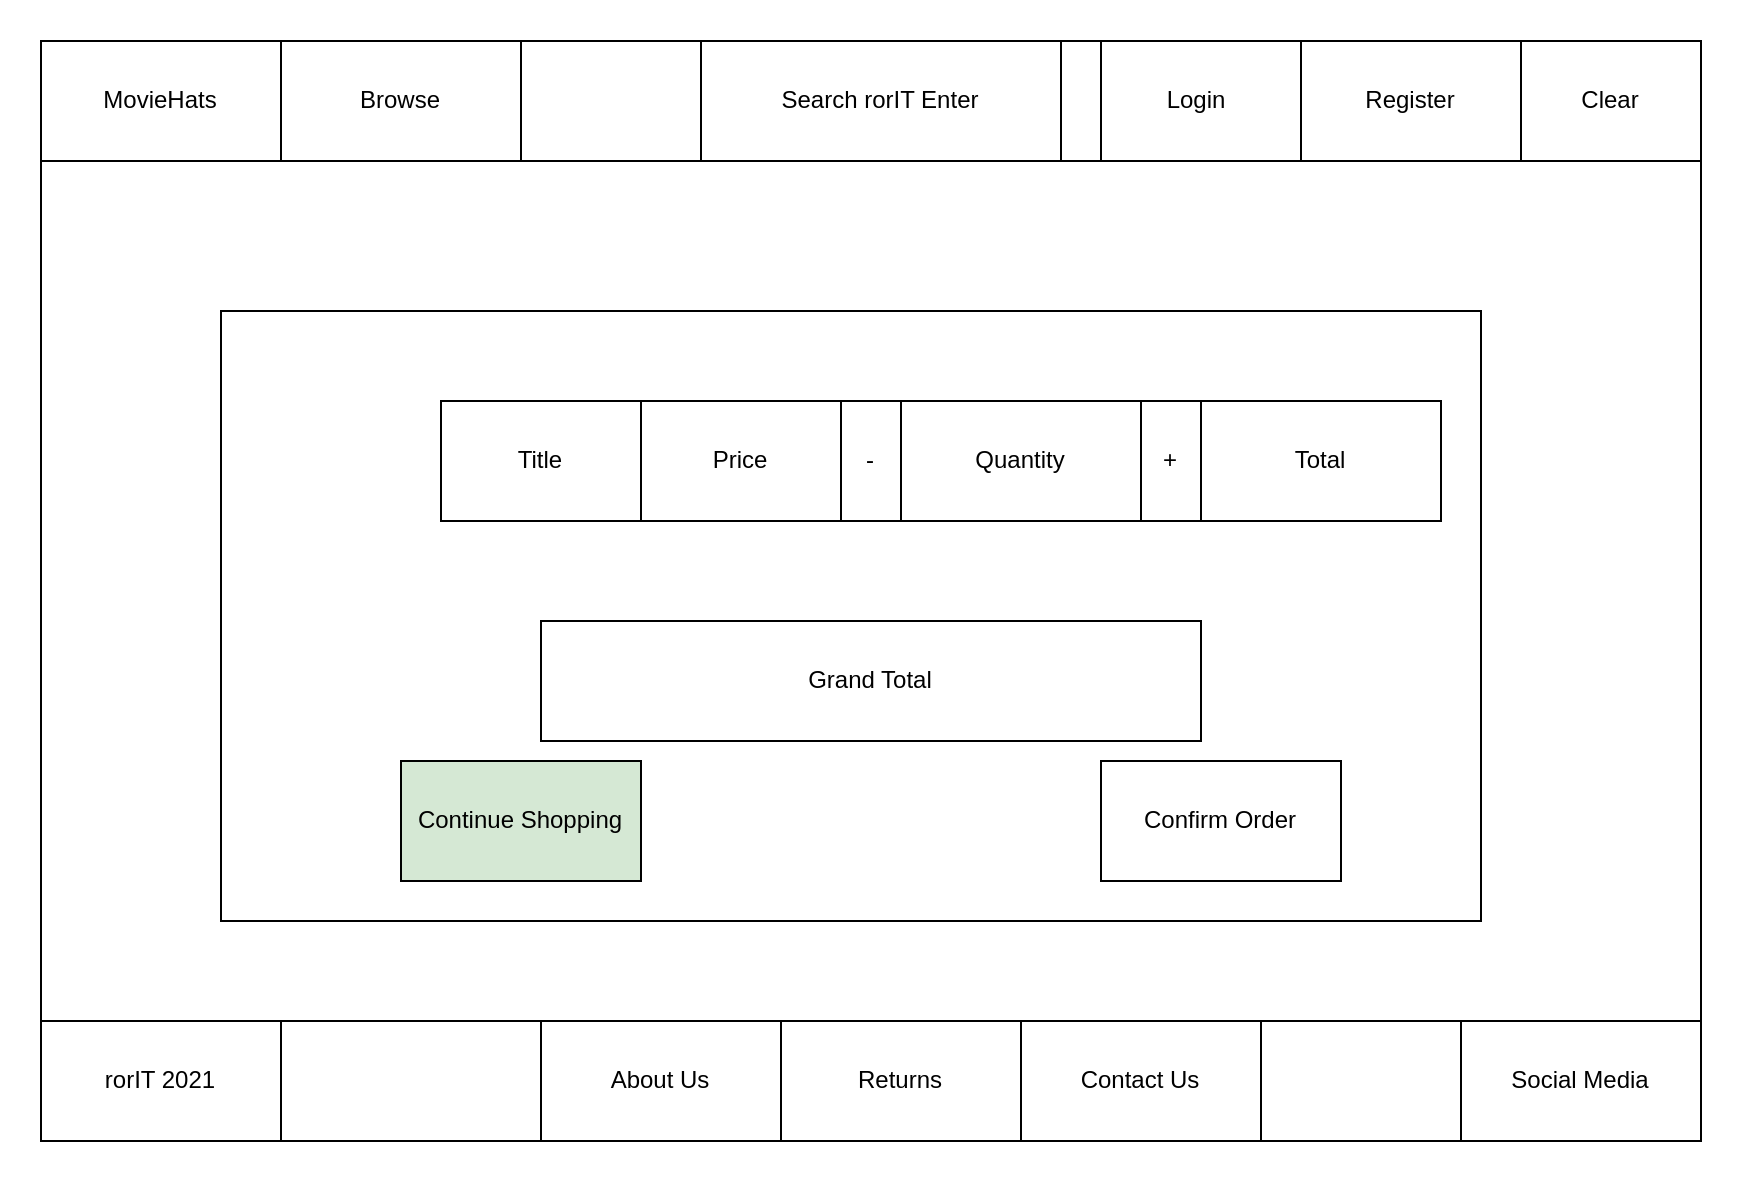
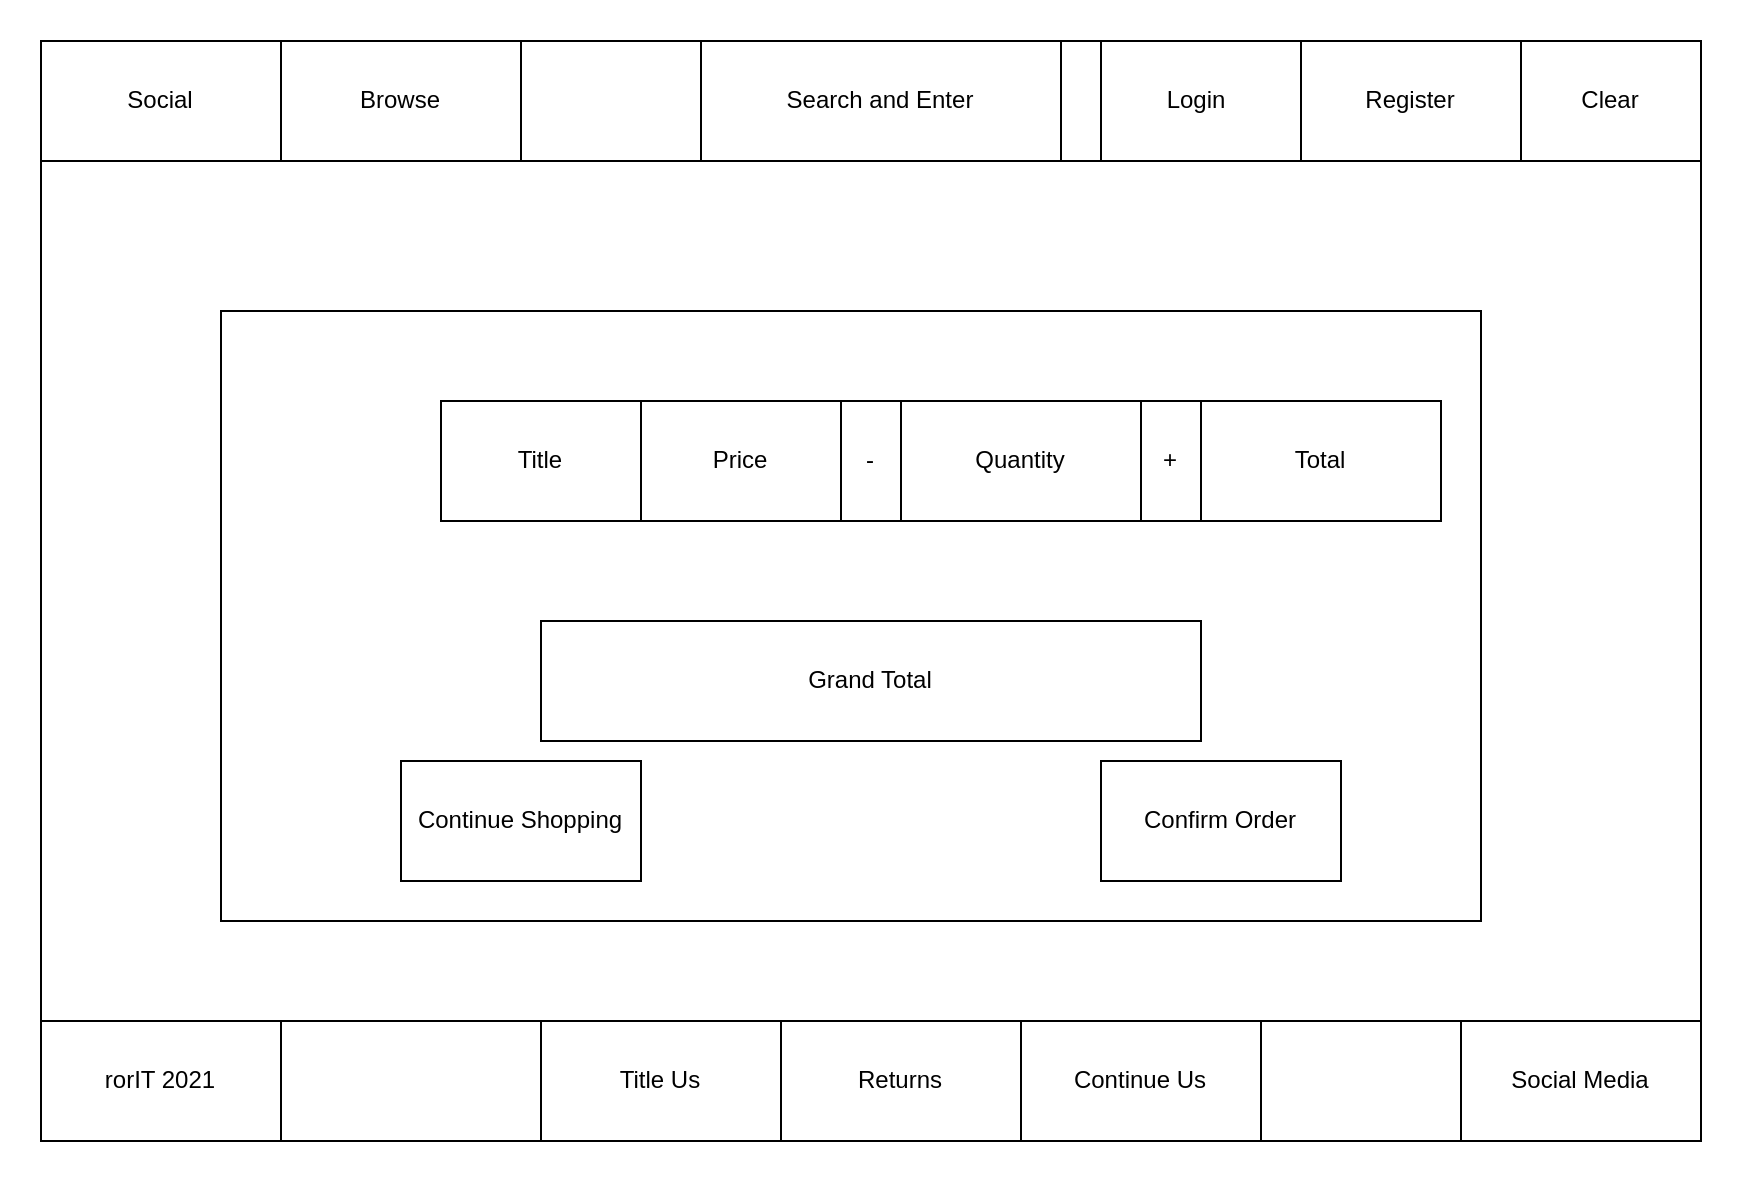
  <mxCell id="0" />
  <mxCell id="1" parent="0" />
  <mxCell id="2" value="" style="rounded=0;whiteSpace=wrap;html=1;" vertex="1" parent="1"><mxGeometry x="20" y="20" width="830" height="550" as="geometry" /></mxCell>
- <mxCell id="3" value="MovieHats" style="rounded=0;whiteSpace=wrap;html=1;" vertex="1" parent="1"><mxGeometry x="20" y="20" width="120" height="60" as="geometry" /></mxCell>
+ <mxCell id="3" value="Social" style="rounded=0;whiteSpace=wrap;html=1;" vertex="1" parent="1"><mxGeometry x="20" y="20" width="120" height="60" as="geometry" /></mxCell>
  <mxCell id="4" value="Browse" style="rounded=0;whiteSpace=wrap;html=1;" vertex="1" parent="1"><mxGeometry x="140" y="20" width="120" height="60" as="geometry" /></mxCell>
  <mxCell id="5" value="Clear" style="rounded=0;whiteSpace=wrap;html=1;" vertex="1" parent="1"><mxGeometry x="760" y="20" width="90" height="60" as="geometry" /></mxCell>
  <mxCell id="6" value="Register" style="rounded=0;whiteSpace=wrap;html=1;" vertex="1" parent="1"><mxGeometry x="650" y="20" width="110" height="60" as="geometry" /></mxCell>
  <mxCell id="7" value="&amp;nbsp;&amp;nbsp; Login&lt;span style=&quot;white-space: pre&quot;&gt;&#09;&lt;/span&gt;" style="rounded=0;whiteSpace=wrap;html=1;" vertex="1" parent="1"><mxGeometry x="550" y="20" width="100" height="60" as="geometry" /></mxCell>
- <mxCell id="8" value="Search rorIT Enter" style="rounded=0;whiteSpace=wrap;html=1;" vertex="1" parent="1"><mxGeometry x="350" y="20" width="180" height="60" as="geometry" /></mxCell>
+ <mxCell id="8" value="Search and Enter" style="rounded=0;whiteSpace=wrap;html=1;" vertex="1" parent="1"><mxGeometry x="350" y="20" width="180" height="60" as="geometry" /></mxCell>
  <mxCell id="9" value="" style="rounded=0;whiteSpace=wrap;html=1;" vertex="1" parent="1"><mxGeometry x="20" y="510" width="830" height="60" as="geometry" /></mxCell>
- <mxCell id="10" value="About Us" style="rounded=0;whiteSpace=wrap;html=1;" vertex="1" parent="1"><mxGeometry x="270" y="510" width="120" height="60" as="geometry" /></mxCell>
+ <mxCell id="10" value="Title Us" style="rounded=0;whiteSpace=wrap;html=1;" vertex="1" parent="1"><mxGeometry x="270" y="510" width="120" height="60" as="geometry" /></mxCell>
  <mxCell id="11" value="Returns" style="rounded=0;whiteSpace=wrap;html=1;" vertex="1" parent="1"><mxGeometry x="390" y="510" width="120" height="60" as="geometry" /></mxCell>
- <mxCell id="12" value="Contact Us" style="rounded=0;whiteSpace=wrap;html=1;" vertex="1" parent="1"><mxGeometry x="510" y="510" width="120" height="60" as="geometry" /></mxCell>
+ <mxCell id="12" value="Continue Us" style="rounded=0;whiteSpace=wrap;html=1;" vertex="1" parent="1"><mxGeometry x="510" y="510" width="120" height="60" as="geometry" /></mxCell>
  <mxCell id="13" value="Social Media" style="rounded=0;whiteSpace=wrap;html=1;" vertex="1" parent="1"><mxGeometry x="730" y="510" width="120" height="60" as="geometry" /></mxCell>
  <mxCell id="14" value="rorIT 2021" style="rounded=0;whiteSpace=wrap;html=1;" vertex="1" parent="1"><mxGeometry x="20" y="510" width="120" height="60" as="geometry" /></mxCell>
  <mxCell id="15" value="" style="rounded=0;whiteSpace=wrap;html=1;" vertex="1" parent="1"><mxGeometry x="20" y="80" width="830" height="430" as="geometry" /></mxCell>
  <mxCell id="16" value="" style="rounded=0;whiteSpace=wrap;html=1;" vertex="1" parent="1"><mxGeometry x="110" y="155" width="630" height="305" as="geometry" /></mxCell>
  <mxCell id="17" value="Title" style="rounded=0;whiteSpace=wrap;html=1;" vertex="1" parent="1"><mxGeometry x="220" y="200" width="100" height="60" as="geometry" /></mxCell>
  <mxCell id="18" value="Price" style="rounded=0;whiteSpace=wrap;html=1;" vertex="1" parent="1"><mxGeometry x="320" y="200" width="100" height="60" as="geometry" /></mxCell>
  <mxCell id="19" value="-" style="rounded=0;whiteSpace=wrap;html=1;" vertex="1" parent="1"><mxGeometry x="420" y="200" width="30" height="60" as="geometry" /></mxCell>
  <mxCell id="20" value="Quantity" style="rounded=0;whiteSpace=wrap;html=1;" vertex="1" parent="1"><mxGeometry x="450" y="200" width="120" height="60" as="geometry" /></mxCell>
  <mxCell id="21" value="+" style="rounded=0;whiteSpace=wrap;html=1;" vertex="1" parent="1"><mxGeometry x="570" y="200" width="30" height="60" as="geometry" /></mxCell>
  <mxCell id="22" value="Total" style="rounded=0;whiteSpace=wrap;html=1;" vertex="1" parent="1"><mxGeometry x="600" y="200" width="120" height="60" as="geometry" /></mxCell>
  <mxCell id="23" value="Grand Total" style="rounded=0;whiteSpace=wrap;html=1;" vertex="1" parent="1"><mxGeometry x="270" y="310" width="330" height="60" as="geometry" /></mxCell>
- <mxCell id="24" value="Continue Shopping" style="rounded=0;whiteSpace=wrap;html=1;fillColor=#d5e8d4;" vertex="1" parent="1"><mxGeometry x="200" y="380" width="120" height="60" as="geometry" /></mxCell>
+ <mxCell id="24" value="Continue Shopping" style="rounded=0;whiteSpace=wrap;html=1;" vertex="1" parent="1"><mxGeometry x="200" y="380" width="120" height="60" as="geometry" /></mxCell>
  <mxCell id="25" value="Confirm Order" style="rounded=0;whiteSpace=wrap;html=1;" vertex="1" parent="1"><mxGeometry x="550" y="380" width="120" height="60" as="geometry" /></mxCell>
